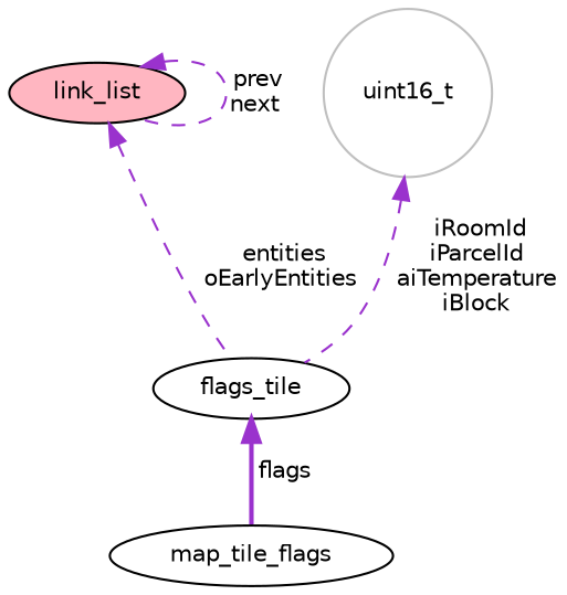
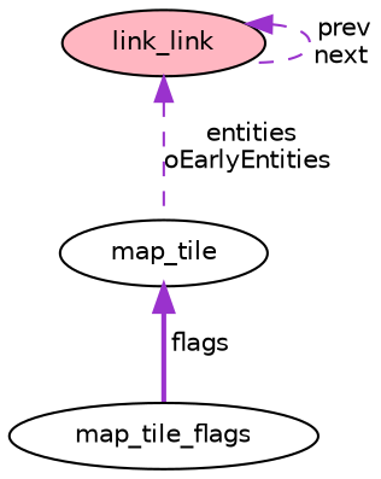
  digraph {
    node [color=black fillcolor=white fontname=Helvetica fontsize=10 shape=ellipse style=filled]
    edge [color=darkorchid3 dir=back fontname=Helvetica fontsize=10 labelfontname=Helvetica labelfontsize=10 style=dashed]
-   n1 [fontcolor=black height=0.2 label=flags_tile width=0.4]
+   n1 [fontcolor=black height=0.2 label=map_tile width=0.4]
    n2 [height=0.2 label=map_tile_flags width=0.4]
-   n3 [fillcolor=lightpink height=0.2 label=link_list width=0.4]
-   n4 [color=grey75 height=0.2 label=uint16_t shape=circle width=0.4]
+   n3 [fillcolor=lightpink height=0.2 label=link_link width=0.4]
    n1 -> n2 [label=" flags" style=bold]
    n3 -> n1 [label=" entities\noEarlyEntities"]
    n3 -> n3 [label=" prev\nnext"]
-   n4 -> n1 [label=" iRoomId\niParcelId\naiTemperature\niBlock"]
  }
